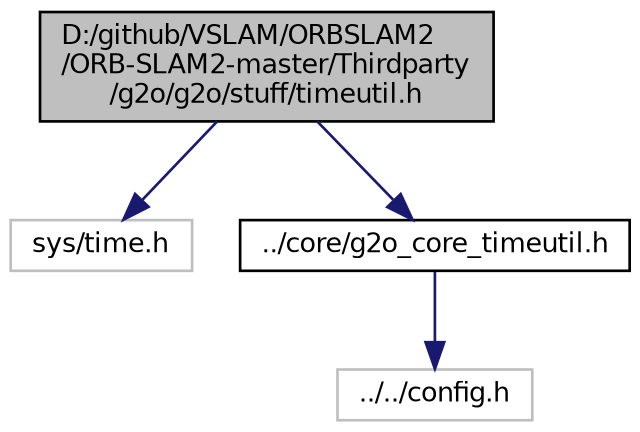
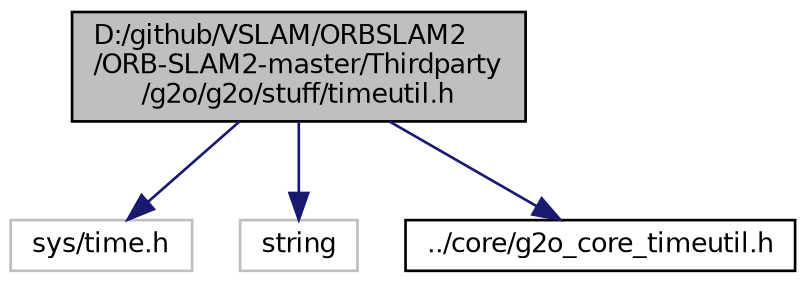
  digraph {
    node [color=grey75 fillcolor=white fontname=Helvetica fontsize=10 shape=record style=filled]
    edge [color=midnightblue fontname=Helvetica fontsize=10 labelfontname=Helvetica labelfontsize=10 style=solid]
    n1 [color=black fillcolor=grey75 fontcolor=black height=0.2 label="D:/github/VSLAM/ORBSLAM2\l/ORB-SLAM2-master/Thirdparty\l/g2o/g2o/stuff/timeutil.h" width=0.4]
    n2 [height=0.2 label="sys/time.h" width=0.4]
+   n3 [height=0.2 label=string width=0.4]
    n4 [color=black height=0.2 label="../core/g2o_core_timeutil.h" width=0.4]
-   n5 [height=0.2 label="../../config.h" width=0.4]
    n1 -> n2
+   n1 -> n3
    n1 -> n4
-   n4 -> n5
  }
